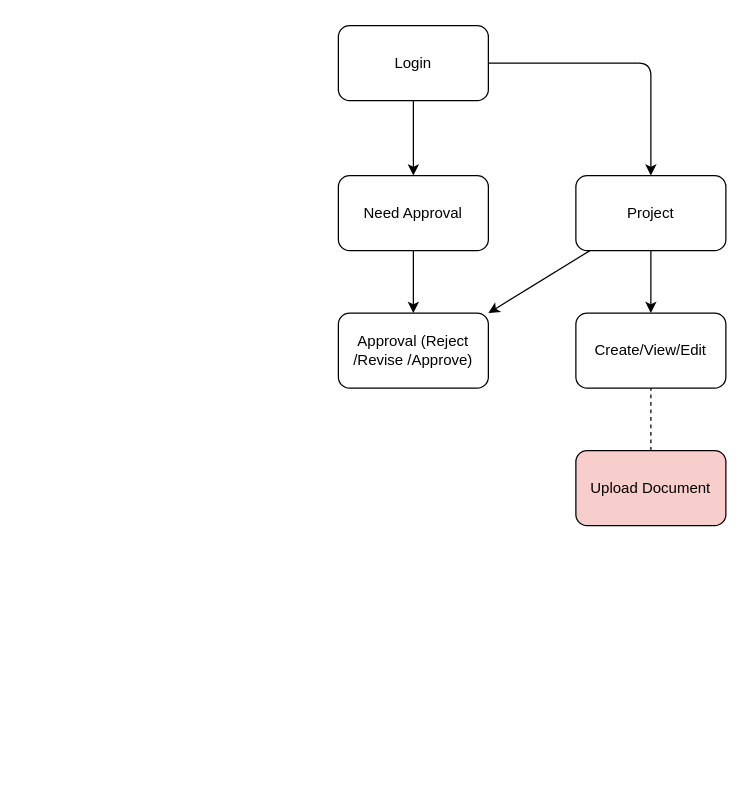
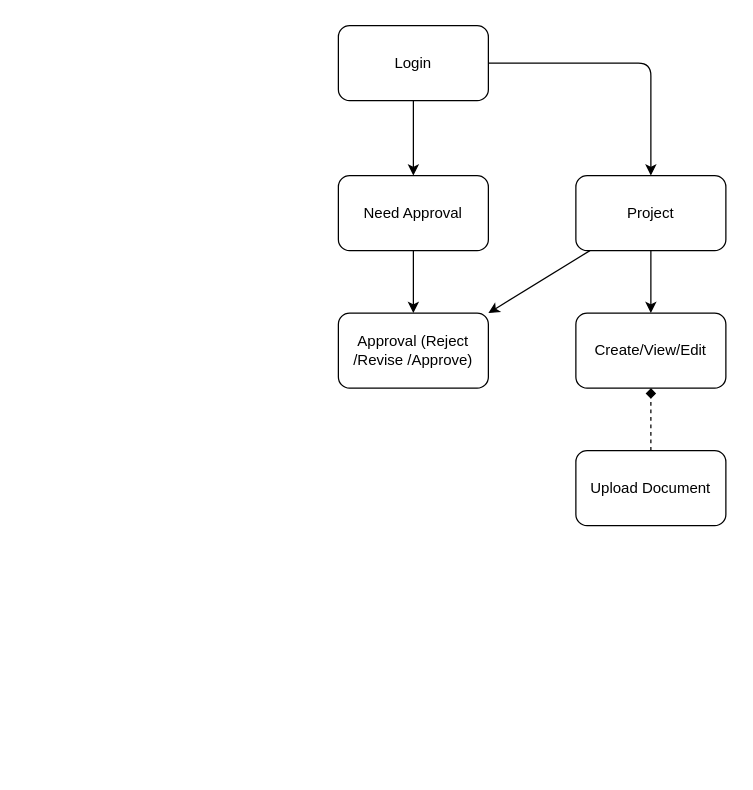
  <mxCell id="0" />
  <mxCell id="1" parent="0" />
  <mxCell id="2" style="edgeStyle=orthogonalEdgeStyle;html=1;exitX=1;exitY=0.5;exitDx=0;exitDy=0;entryX=0.5;entryY=0;entryDx=0;entryDy=0;" parent="1" source="4" target="13" edge="1"><mxGeometry relative="1" as="geometry" /></mxCell>
  <mxCell id="3" style="edgeStyle=none;html=1;" parent="1" source="4" target="5" edge="1"><mxGeometry relative="1" as="geometry" /></mxCell>
  <mxCell id="4" value="Login" style="rounded=1;whiteSpace=wrap;html=1;" parent="1" vertex="1"><mxGeometry x="270" y="20" width="120" height="60" as="geometry" /></mxCell>
  <mxCell id="5" value="Need Approval" style="rounded=1;whiteSpace=wrap;html=1;" parent="1" vertex="1"><mxGeometry x="270" y="140" width="120" height="60" as="geometry" /></mxCell>
  <mxCell id="6" style="edgeStyle=orthogonalEdgeStyle;html=1;" parent="1" edge="1"><mxGeometry relative="1" as="geometry"><mxPoint x="20" y="410" as="sourcePoint" /></mxGeometry></mxCell>
  <mxCell id="7" style="edgeStyle=orthogonalEdgeStyle;html=1;" parent="1" edge="1"><mxGeometry relative="1" as="geometry"><mxPoint x="310" y="610" as="sourcePoint" /></mxGeometry></mxCell>
  <mxCell id="8" style="edgeStyle=orthogonalEdgeStyle;html=1;" parent="1" edge="1"><mxGeometry relative="1" as="geometry"><mxPoint x="310" y="310" as="sourcePoint" /></mxGeometry></mxCell>
  <mxCell id="9" style="edgeStyle=orthogonalEdgeStyle;html=1;" parent="1" edge="1"><mxGeometry relative="1" as="geometry"><mxPoint x="310" y="410" as="sourcePoint" /></mxGeometry></mxCell>
  <mxCell id="10" style="edgeStyle=orthogonalEdgeStyle;html=1;" parent="1" edge="1"><mxGeometry relative="1" as="geometry"><mxPoint x="310" y="510" as="sourcePoint" /></mxGeometry></mxCell>
  <mxCell id="11" style="edgeStyle=orthogonalEdgeStyle;html=1;" parent="1" source="13" target="14" edge="1"><mxGeometry relative="1" as="geometry" /></mxCell>
  <mxCell id="12" style="edgeStyle=none;html=1;entryX=1;entryY=0;entryDx=0;entryDy=0;" edge="1" parent="1" source="13" target="15"><mxGeometry relative="1" as="geometry" /></mxCell>
  <mxCell id="13" value="Project" style="rounded=1;whiteSpace=wrap;html=1;" parent="1" vertex="1"><mxGeometry x="460" y="140" width="120" height="60" as="geometry" /></mxCell>
  <mxCell id="14" value="Create/View/Edit" style="rounded=1;whiteSpace=wrap;html=1;" parent="1" vertex="1"><mxGeometry x="460" y="250" width="120" height="60" as="geometry" /></mxCell>
  <mxCell id="15" value="Approval (Reject /Revise /Approve)" style="rounded=1;whiteSpace=wrap;html=1;" parent="1" vertex="1"><mxGeometry x="270" y="250" width="120" height="60" as="geometry" /></mxCell>
  <mxCell id="16" style="edgeStyle=orthogonalEdgeStyle;html=1;" parent="1" edge="1"><mxGeometry relative="1" as="geometry"><mxPoint x="330" y="200" as="sourcePoint" /><mxPoint x="330" y="250" as="targetPoint" /></mxGeometry></mxCell>
- <mxCell id="17" value="Upload Document" style="rounded=1;whiteSpace=wrap;html=1;fillColor=#f8cecc;" parent="1" vertex="1"><mxGeometry x="460" y="360" width="120" height="60" as="geometry" /></mxCell>
- <mxCell id="18" value="" style="endArrow=none;dashed=1;html=1;entryX=0.5;entryY=1;entryDx=0;entryDy=0;exitX=0.5;exitY=0;exitDx=0;exitDy=0;" parent="1" source="17" target="14" edge="1"><mxGeometry width="50" height="50" relative="1" as="geometry"><mxPoint x="340" y="370" as="sourcePoint" /><mxPoint x="340" y="320" as="targetPoint" /></mxGeometry></mxCell>
+ <mxCell id="17" value="Upload Document" style="rounded=1;whiteSpace=wrap;html=1;" parent="1" vertex="1"><mxGeometry x="460" y="360" width="120" height="60" as="geometry" /></mxCell>
+ <mxCell id="18" value="" style="endArrow=diamond;dashed=1;html=1;entryX=0.5;entryY=1;entryDx=0;entryDy=0;exitX=0.5;exitY=0;exitDx=0;exitDy=0;" parent="1" source="17" target="14" edge="1"><mxGeometry width="50" height="50" relative="1" as="geometry"><mxPoint x="340" y="370" as="sourcePoint" /><mxPoint x="340" y="320" as="targetPoint" /></mxGeometry></mxCell>
